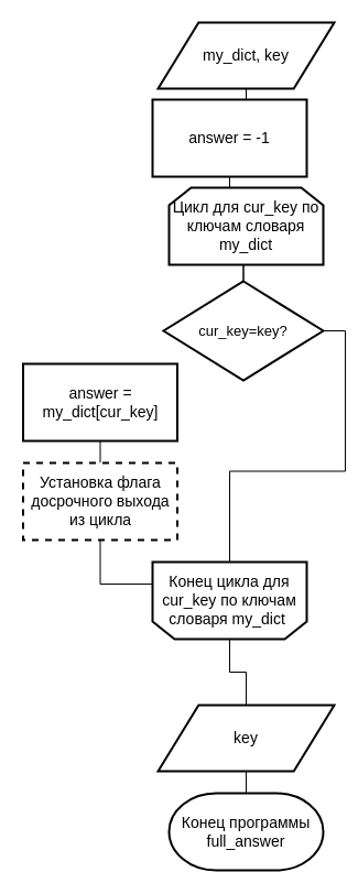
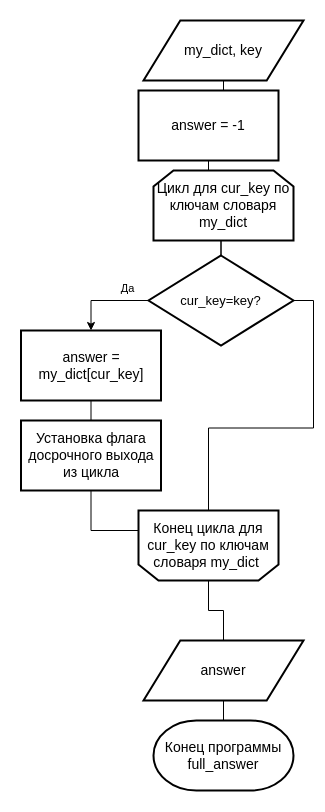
  <mxCell id="0" />
  <mxCell id="1" parent="0" />
  <mxCell id="2" style="edgeStyle=orthogonalEdgeStyle;rounded=0;orthogonalLoop=1;jettySize=auto;html=1;exitX=0.5;exitY=1;exitDx=0;exitDy=0;entryX=0.5;entryY=0;entryDx=0;entryDy=0;endArrow=none;endFill=0;" parent="1" target="10" edge="1"><mxGeometry relative="1" as="geometry"><mxPoint x="223" y="240" as="sourcePoint" /></mxGeometry></mxCell>
  <mxCell id="3" style="edgeStyle=orthogonalEdgeStyle;rounded=0;orthogonalLoop=1;jettySize=auto;html=1;exitX=0.5;exitY=0;exitDx=0;exitDy=0;exitPerimeter=0;entryX=0.5;entryY=1;entryDx=0;entryDy=0;entryPerimeter=0;endArrow=none;endFill=0;" parent="1" source="19" target="6" edge="1"><mxGeometry relative="1" as="geometry"><mxPoint x="223" y="210" as="sourcePoint" /><mxPoint x="223" y="20" as="targetPoint" /></mxGeometry></mxCell>
  <mxCell id="4" value="Конец программы full_answer" style="strokeWidth=2;html=1;shape=mxgraph.flowchart.terminator;whiteSpace=wrap;fontSize=14;" parent="1" vertex="1"><mxGeometry x="153" y="720" width="140" height="70" as="geometry" /></mxCell>
  <mxCell id="5" style="edgeStyle=orthogonalEdgeStyle;rounded=0;orthogonalLoop=1;jettySize=auto;html=1;exitX=0.5;exitY=1;exitDx=0;exitDy=0;exitPerimeter=0;entryX=0.5;entryY=1;entryDx=0;entryDy=0;endArrow=none;endFill=0;" parent="1" edge="1"><mxGeometry relative="1" as="geometry"><mxPoint x="228" y="705" as="sourcePoint" /><mxPoint x="228" y="705" as="targetPoint" /></mxGeometry></mxCell>
  <mxCell id="6" value="&lt;span style=&quot;font-size: 14px&quot;&gt;my_dict, key&lt;/span&gt;" style="shape=parallelogram;html=1;strokeWidth=2;perimeter=parallelogramPerimeter;whiteSpace=wrap;rounded=0;arcSize=12;size=0.23;fontSize=13;" parent="1" vertex="1"><mxGeometry x="143" y="20" width="160" height="60" as="geometry" /></mxCell>
+ <mxCell id="7" style="edgeStyle=orthogonalEdgeStyle;rounded=0;orthogonalLoop=1;jettySize=auto;html=1;entryX=0.5;entryY=0;entryDx=0;entryDy=0;exitX=0;exitY=0.5;exitDx=0;exitDy=0;" parent="1" source="10" target="12" edge="1"><mxGeometry relative="1" as="geometry"><mxPoint x="128" y="400" as="targetPoint" /><mxPoint x="-9.5" y="375" as="sourcePoint" /></mxGeometry></mxCell>
+ <mxCell id="8" value="Да" style="edgeLabel;html=1;align=center;verticalAlign=middle;resizable=0;points=[];" parent="7" vertex="1" connectable="0"><mxGeometry x="-0.769" y="1" relative="1" as="geometry"><mxPoint x="-11.5" y="-14" as="offset" /></mxGeometry></mxCell>
  <mxCell id="9" style="edgeStyle=orthogonalEdgeStyle;rounded=0;orthogonalLoop=1;jettySize=auto;html=1;exitX=1;exitY=0.5;exitDx=0;exitDy=0;endArrow=none;endFill=0;" edge="1" parent="1" source="10" target="23"><mxGeometry relative="1" as="geometry" /></mxCell>
  <mxCell id="10" value="cur_key=key?" style="rhombus;whiteSpace=wrap;html=1;strokeWidth=2;fontSize=13;" parent="1" vertex="1"><mxGeometry x="148" y="255" width="145" height="90" as="geometry" /></mxCell>
  <mxCell id="11" style="edgeStyle=orthogonalEdgeStyle;rounded=0;orthogonalLoop=1;jettySize=auto;html=1;exitX=0.5;exitY=1;exitDx=0;exitDy=0;entryX=0.5;entryY=0;entryDx=0;entryDy=0;endArrow=none;endFill=0;" edge="1" parent="1" source="12" target="22"><mxGeometry relative="1" as="geometry" /></mxCell>
  <mxCell id="12" value="answer = my_dict[cur_key]" style="rounded=0;whiteSpace=wrap;html=1;strokeWidth=2;fontSize=14;" parent="1" vertex="1"><mxGeometry x="20.5" y="330" width="140" height="70" as="geometry" /></mxCell>
  <mxCell id="13" style="edgeStyle=orthogonalEdgeStyle;rounded=0;orthogonalLoop=1;jettySize=auto;html=1;exitX=0.5;exitY=1;exitDx=0;exitDy=0;endArrow=none;endFill=0;" edge="1" parent="1" source="14" target="4"><mxGeometry relative="1" as="geometry" /></mxCell>
- <mxCell id="14" value="&lt;span style=&quot;font-size: 14px&quot;&gt;key&lt;br&gt;&lt;/span&gt;" style="shape=parallelogram;html=1;strokeWidth=2;perimeter=parallelogramPerimeter;whiteSpace=wrap;rounded=0;arcSize=12;size=0.23;fontSize=13;" parent="1" vertex="1"><mxGeometry x="143" y="640" width="160" height="60" as="geometry" /></mxCell>
+ <mxCell id="14" value="&lt;span style=&quot;font-size: 14px&quot;&gt;answer&lt;br&gt;&lt;/span&gt;" style="shape=parallelogram;html=1;strokeWidth=2;perimeter=parallelogramPerimeter;whiteSpace=wrap;rounded=0;arcSize=12;size=0.23;fontSize=13;" parent="1" vertex="1"><mxGeometry x="143" y="640" width="160" height="60" as="geometry" /></mxCell>
  <mxCell id="15" style="edgeStyle=orthogonalEdgeStyle;rounded=0;orthogonalLoop=1;jettySize=auto;html=1;exitX=0.5;exitY=0;exitDx=0;exitDy=0;entryX=0.5;entryY=0;entryDx=0;entryDy=0;endArrow=none;endFill=0;" parent="1" source="23" target="14" edge="1"><mxGeometry relative="1" as="geometry"><mxPoint x="223" y="560" as="sourcePoint" /></mxGeometry></mxCell>
  <mxCell id="16" style="edgeStyle=orthogonalEdgeStyle;rounded=0;orthogonalLoop=1;jettySize=auto;html=1;exitX=0.5;exitY=1;exitDx=0;exitDy=0;exitPerimeter=0;endArrow=none;endFill=0;" parent="1" source="4" target="4" edge="1"><mxGeometry relative="1" as="geometry" /></mxCell>
  <mxCell id="17" style="edgeStyle=orthogonalEdgeStyle;rounded=0;orthogonalLoop=1;jettySize=auto;html=1;exitX=0.5;exitY=1;exitDx=0;exitDy=0;entryX=0.5;entryY=0;entryDx=0;entryDy=0;endArrow=none;endFill=0;" edge="1" parent="1" source="18" target="10"><mxGeometry relative="1" as="geometry" /></mxCell>
  <mxCell id="18" value="&lt;span style=&quot;font-size: 14px&quot;&gt;Цикл для cur_key по ключам словаря my_dict&lt;/span&gt;" style="shape=loopLimit;whiteSpace=wrap;html=1;strokeWidth=2;" parent="1" vertex="1"><mxGeometry x="153" y="170" width="140" height="70" as="geometry" /></mxCell>
  <mxCell id="19" value="answer = -1" style="rounded=0;whiteSpace=wrap;html=1;strokeWidth=2;fontSize=14;" parent="1" vertex="1"><mxGeometry x="138" y="90" width="140" height="70" as="geometry" /></mxCell>
  <mxCell id="20" style="edgeStyle=orthogonalEdgeStyle;rounded=0;orthogonalLoop=1;jettySize=auto;html=1;exitX=0.5;exitY=0;exitDx=0;exitDy=0;exitPerimeter=0;entryX=0.5;entryY=1;entryDx=0;entryDy=0;entryPerimeter=0;endArrow=none;endFill=0;" edge="1" parent="1" source="18" target="19"><mxGeometry relative="1" as="geometry"><mxPoint x="223" y="170" as="sourcePoint" /><mxPoint x="223" y="80" as="targetPoint" /></mxGeometry></mxCell>
  <mxCell id="21" style="edgeStyle=orthogonalEdgeStyle;rounded=0;orthogonalLoop=1;jettySize=auto;html=1;exitX=0.5;exitY=1;exitDx=0;exitDy=0;endArrow=classic;endFill=1;" edge="1" parent="1" source="22"><mxGeometry relative="1" as="geometry"><mxPoint x="223" y="530" as="targetPoint" /><Array as="points"><mxPoint x="91" y="530" /><mxPoint x="223" y="530" /></Array></mxGeometry></mxCell>
- <mxCell id="22" value="Установка флага досрочного выхода из цикла" style="rounded=0;whiteSpace=wrap;html=1;strokeWidth=2;fontSize=14;dashed=1;" vertex="1" parent="1"><mxGeometry x="20.5" y="420" width="140" height="70" as="geometry" /></mxCell>
+ <mxCell id="22" value="Установка флага досрочного выхода из цикла" style="rounded=0;whiteSpace=wrap;html=1;strokeWidth=2;fontSize=14;" vertex="1" parent="1"><mxGeometry x="20.5" y="420" width="140" height="70" as="geometry" /></mxCell>
  <mxCell id="23" value="&lt;span style=&quot;font-size: 14px&quot;&gt;Конец ц&lt;/span&gt;&lt;span style=&quot;font-size: 14px&quot;&gt;икла для cur_key по ключам словаря my_dict&amp;nbsp;&lt;/span&gt;&lt;span style=&quot;font-size: 14px&quot;&gt;&lt;br&gt;&lt;/span&gt;" style="shape=loopLimit;whiteSpace=wrap;html=1;strokeWidth=2;direction=west;" parent="1" vertex="1"><mxGeometry x="138" y="510" width="140" height="70" as="geometry" /></mxCell>
